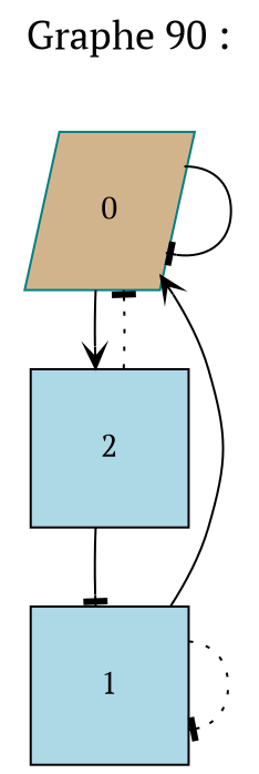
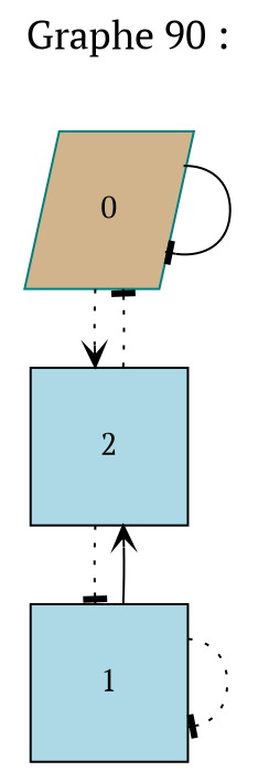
  digraph {
    fontname="PT Serif"
    fontsize=18
    label="Graphe 90 :\n"
    labeljust=center
    labelloc=t
    node [color=black fillcolor=lightblue fontname="PT Serif" shape=box style=filled]
    edge [arrowhead=tee fontname="PT Serif" style=dotted]
    0 [color=teal fillcolor=tan height=1 shape=parallelogram width=1]
    2 [height=1 width=1]
    1 [height=1 width=1]
    0 -> 0 [style=""]
-   0 -> 2 [arrowhead=vee style=solid]
+   0 -> 2 [arrowhead=vee]
    2 -> 0
-   2 -> 1 [style=solid]
-   1 -> 0 [arrowhead=vee style=""]
+   2 -> 1
+   1 -> 2 [arrowhead=vee style=""]
    1 -> 1
  }
